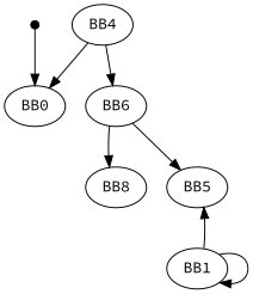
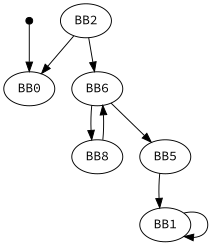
  digraph {
    fontname="Source Code Pro"
    node [fontname="Source Code Pro"]
    edge [fontname="Source Code Pro"]
    "" [height=.1 shape=point]
    BB0
-   BB2 [label=BB4]
+   BB2
    n4 [label=BB6]
    n5 [label=BB8]
    BB5
    BB1
    "" -> BB0
    BB2 -> BB0
    BB2 -> n4
    n4 -> n5
    n4 -> BB5
-   BB1 -> BB5
+   n5 -> n4
+   BB5 -> BB1
    BB1 -> BB1
  }
